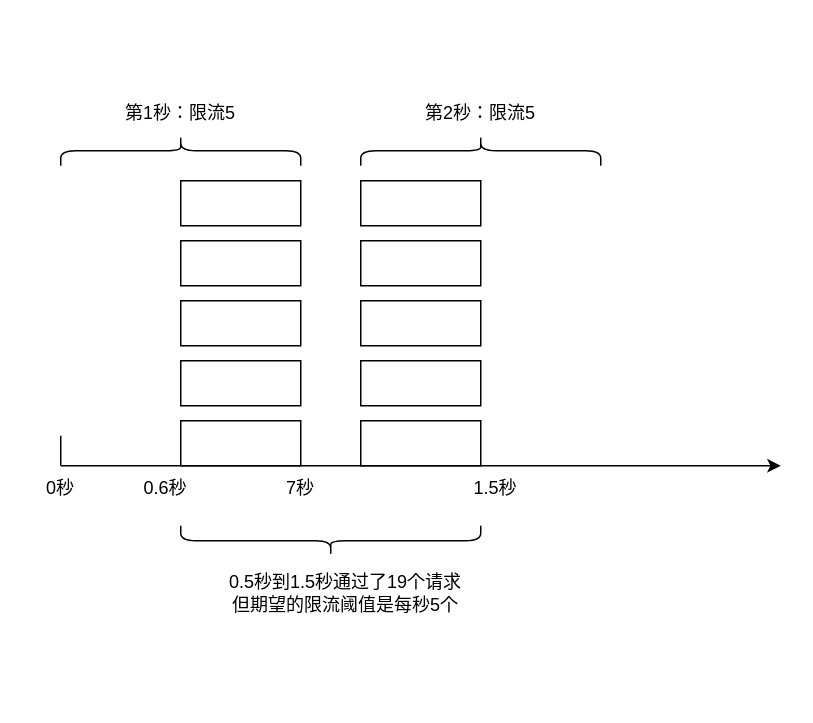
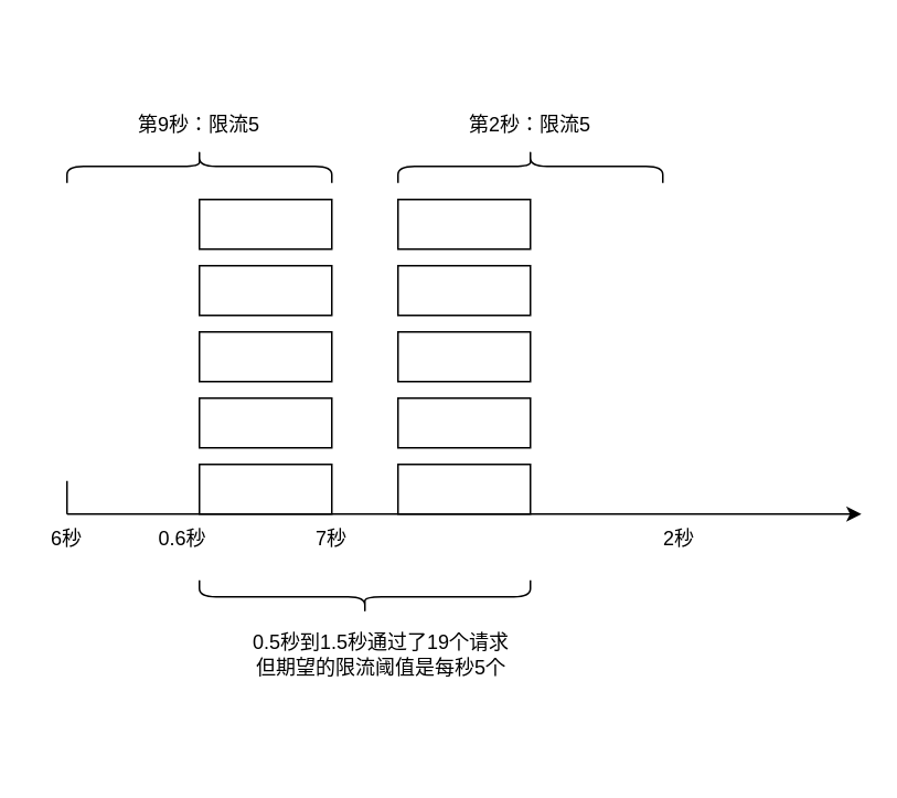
  <mxCell id="0" />
  <mxCell id="1" parent="0" />
  <mxCell id="2" value="" style="endArrow=classic;html=1;rounded=0;" edge="1" parent="1"><mxGeometry width="50" height="50" relative="1" as="geometry"><mxPoint x="40" y="310" as="sourcePoint" /><mxPoint x="520" y="310" as="targetPoint" /></mxGeometry></mxCell>
  <mxCell id="3" value="" style="rounded=0;whiteSpace=wrap;html=1;" vertex="1" parent="1"><mxGeometry x="120" y="280" width="80" height="30" as="geometry" /></mxCell>
  <mxCell id="4" value="" style="rounded=0;whiteSpace=wrap;html=1;" vertex="1" parent="1"><mxGeometry x="120" y="240" width="80" height="30" as="geometry" /></mxCell>
  <mxCell id="5" value="" style="rounded=0;whiteSpace=wrap;html=1;" vertex="1" parent="1"><mxGeometry x="120" y="200" width="80" height="30" as="geometry" /></mxCell>
  <mxCell id="6" value="" style="rounded=0;whiteSpace=wrap;html=1;" vertex="1" parent="1"><mxGeometry x="120" y="160" width="80" height="30" as="geometry" /></mxCell>
  <mxCell id="7" value="" style="rounded=0;whiteSpace=wrap;html=1;" vertex="1" parent="1"><mxGeometry x="120" y="120" width="80" height="30" as="geometry" /></mxCell>
  <mxCell id="8" value="" style="endArrow=none;html=1;rounded=0;" edge="1" parent="1"><mxGeometry width="50" height="50" relative="1" as="geometry"><mxPoint x="40" y="290" as="sourcePoint" /><mxPoint x="40" y="310" as="targetPoint" /></mxGeometry></mxCell>
- <mxCell id="9" value="0秒" style="text;html=1;strokeColor=none;fillColor=none;align=center;verticalAlign=middle;whiteSpace=wrap;rounded=0;" vertex="1" parent="1"><mxGeometry x="20" y="310" width="40" height="30" as="geometry" /></mxCell>
+ <mxCell id="9" value="6秒" style="text;html=1;strokeColor=none;fillColor=none;align=center;verticalAlign=middle;whiteSpace=wrap;rounded=0;" vertex="1" parent="1"><mxGeometry x="20" y="310" width="40" height="30" as="geometry" /></mxCell>
  <mxCell id="10" value="0.6秒" style="text;html=1;strokeColor=none;fillColor=none;align=center;verticalAlign=middle;whiteSpace=wrap;rounded=0;" vertex="1" parent="1"><mxGeometry x="90" y="310" width="40" height="30" as="geometry" /></mxCell>
  <mxCell id="11" value="7秒" style="text;html=1;strokeColor=none;fillColor=none;align=center;verticalAlign=middle;whiteSpace=wrap;rounded=0;" vertex="1" parent="1"><mxGeometry x="180" y="310" width="40" height="30" as="geometry" /></mxCell>
- <mxCell id="12" value="1.5秒" style="text;html=1;strokeColor=none;fillColor=none;align=center;verticalAlign=middle;whiteSpace=wrap;rounded=0;" vertex="1" parent="1"><mxGeometry x="310" y="310" width="40" height="30" as="geometry" /></mxCell>
+ <mxCell id="13" value="2秒" style="text;html=1;strokeColor=none;fillColor=none;align=center;verticalAlign=middle;whiteSpace=wrap;rounded=0;" vertex="1" parent="1"><mxGeometry x="390" y="310" width="40" height="30" as="geometry" /></mxCell>
  <mxCell id="14" value="" style="rounded=0;whiteSpace=wrap;html=1;" vertex="1" parent="1"><mxGeometry x="240" y="280" width="80" height="30" as="geometry" /></mxCell>
  <mxCell id="15" value="" style="rounded=0;whiteSpace=wrap;html=1;" vertex="1" parent="1"><mxGeometry x="240" y="240" width="80" height="30" as="geometry" /></mxCell>
  <mxCell id="16" value="" style="rounded=0;whiteSpace=wrap;html=1;" vertex="1" parent="1"><mxGeometry x="240" y="200" width="80" height="30" as="geometry" /></mxCell>
  <mxCell id="17" value="" style="rounded=0;whiteSpace=wrap;html=1;" vertex="1" parent="1"><mxGeometry x="240" y="160" width="80" height="30" as="geometry" /></mxCell>
  <mxCell id="18" value="" style="rounded=0;whiteSpace=wrap;html=1;" vertex="1" parent="1"><mxGeometry x="240" y="120" width="80" height="30" as="geometry" /></mxCell>
  <mxCell id="19" value="" style="shape=curlyBracket;whiteSpace=wrap;html=1;rounded=1;rotation=-90;" vertex="1" parent="1"><mxGeometry x="210" y="260" width="20" height="200" as="geometry" /></mxCell>
  <mxCell id="20" value="0.5秒到1.5秒通过了19个请求&lt;br&gt;但期望的限流阈值是每秒5个" style="text;html=1;strokeColor=none;fillColor=none;align=center;verticalAlign=middle;whiteSpace=wrap;rounded=0;" vertex="1" parent="1"><mxGeometry x="130" y="380" width="200" height="30" as="geometry" /></mxCell>
  <mxCell id="21" value="" style="shape=curlyBracket;whiteSpace=wrap;html=1;rounded=1;rotation=90;" vertex="1" parent="1"><mxGeometry x="110" y="20" width="20" height="160" as="geometry" /></mxCell>
- <mxCell id="22" value="第1秒：限流5" style="text;html=1;strokeColor=none;fillColor=none;align=center;verticalAlign=middle;whiteSpace=wrap;rounded=0;" vertex="1" parent="1"><mxGeometry x="80" y="60" width="80" height="30" as="geometry" /></mxCell>
+ <mxCell id="22" value="第9秒：限流5" style="text;html=1;strokeColor=none;fillColor=none;align=center;verticalAlign=middle;whiteSpace=wrap;rounded=0;" vertex="1" parent="1"><mxGeometry x="80" y="60" width="80" height="30" as="geometry" /></mxCell>
  <mxCell id="23" value="" style="shape=curlyBracket;whiteSpace=wrap;html=1;rounded=1;rotation=90;" vertex="1" parent="1"><mxGeometry x="310" y="20" width="20" height="160" as="geometry" /></mxCell>
  <mxCell id="24" value="第2秒：限流5" style="text;html=1;strokeColor=none;fillColor=none;align=center;verticalAlign=middle;whiteSpace=wrap;rounded=0;" vertex="1" parent="1"><mxGeometry x="280" y="60" width="80" height="30" as="geometry" /></mxCell>
